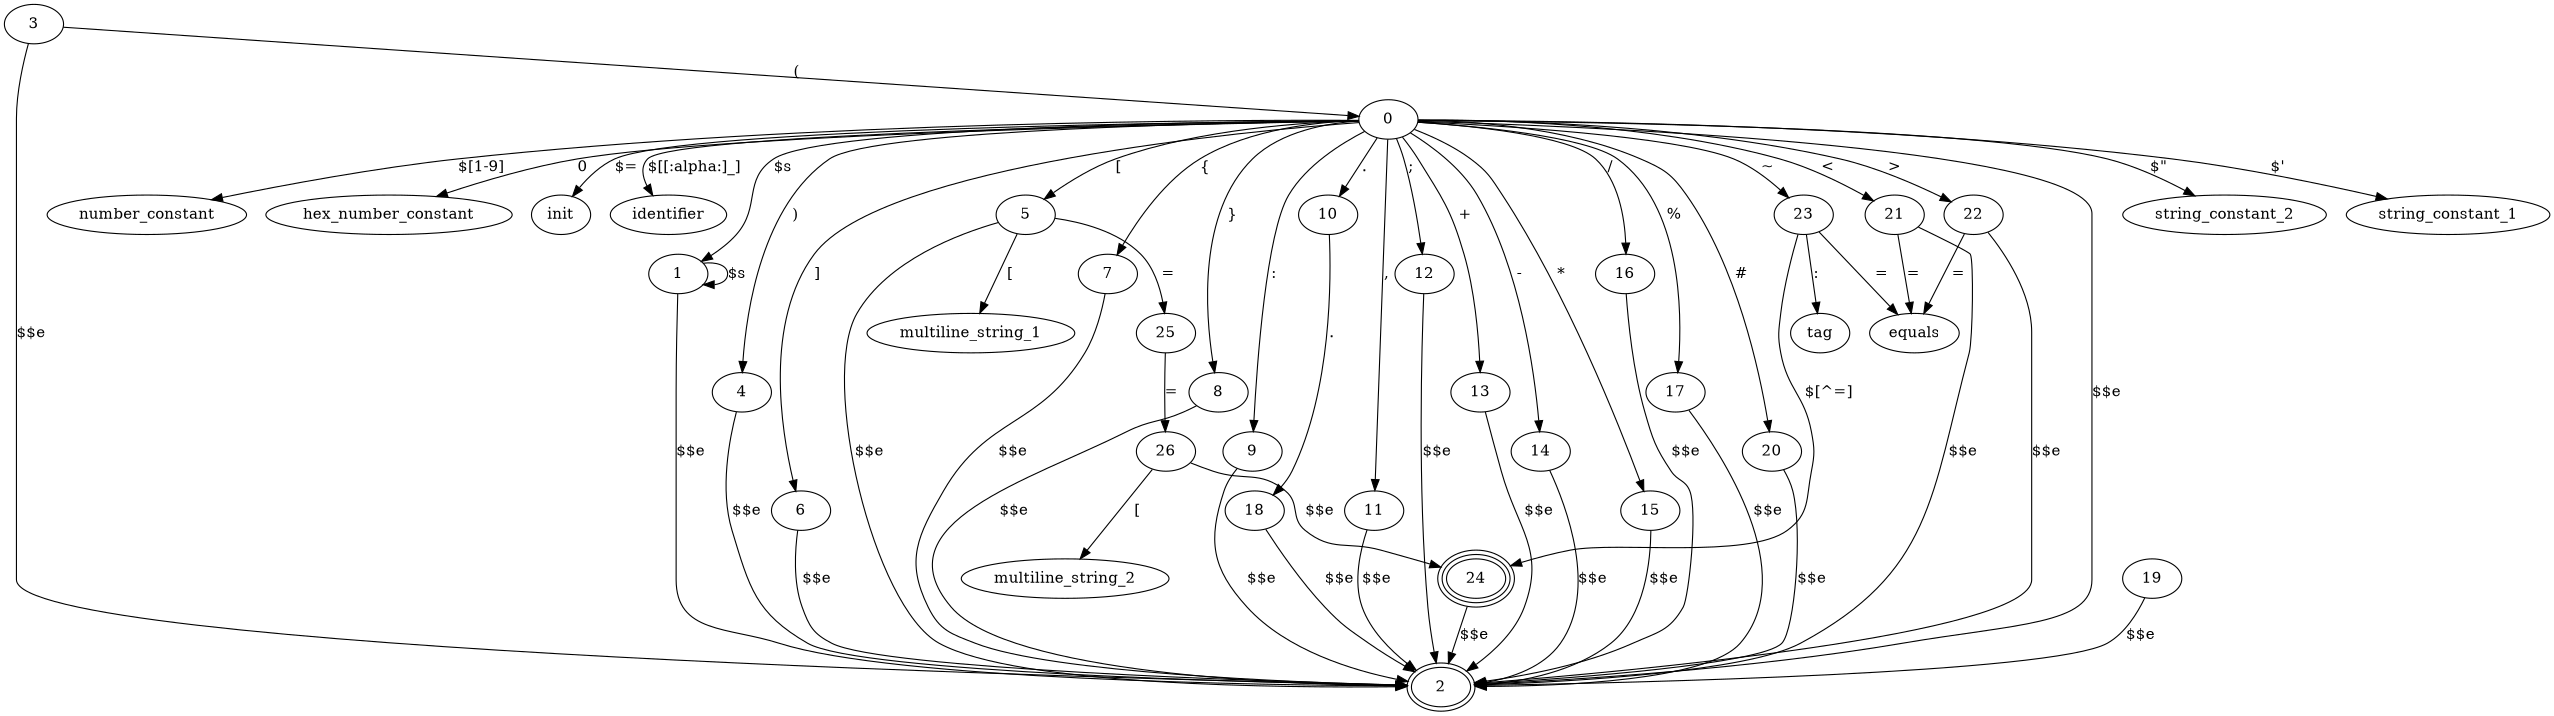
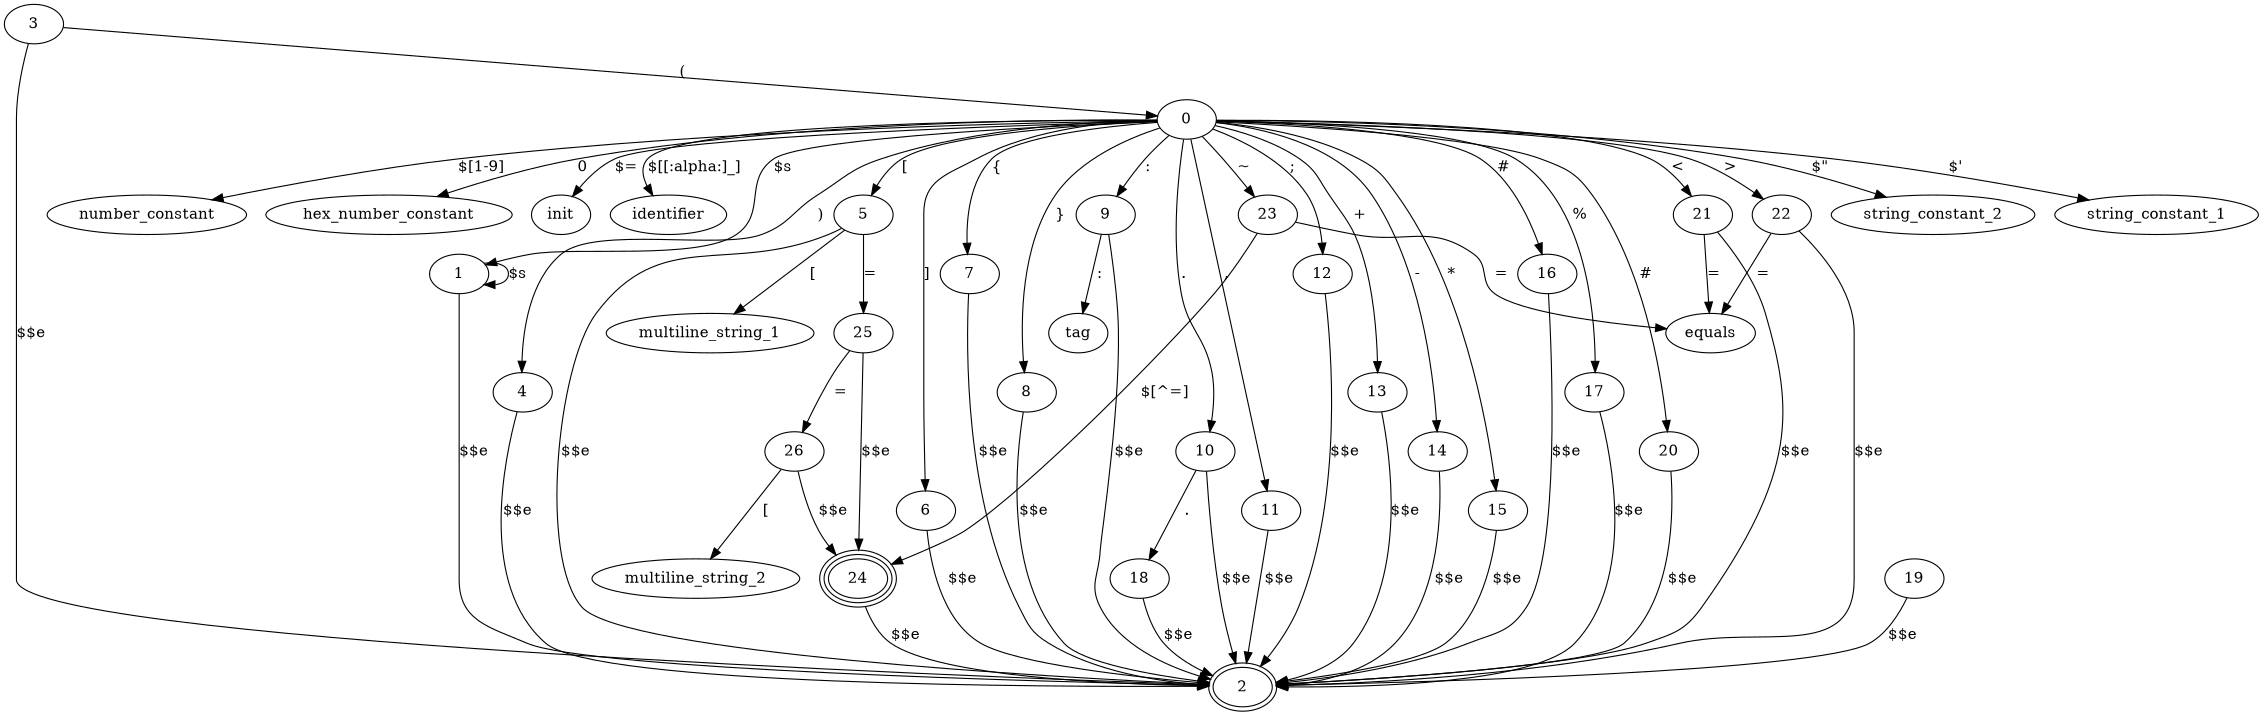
  digraph {
    2 [peripheries=2]
    24 [peripheries=3]
    0
    string_constant_2
    string_constant_1
    number_constant
    hex_number_constant
    init
    identifier
    1
    4
    5
    6
    7
    8
    9
    10
    11
    12
    13
    14
    15
    16
    17
    20
    21
    22
    23
    3
    multiline_string_1
    25
    tag
    18
    equals
    26
    19
    multiline_string_2
    24 -> 2 [label="$$e"]
    0 -> string_constant_2 [label="$\""]
    0 -> string_constant_1 [label="$\'"]
    0 -> number_constant [label="$[1-9]"]
    0 -> hex_number_constant [label=0]
    0 -> init [label="$\="]
    0 -> identifier [label="$[[:alpha:]\_]"]
    0 -> 1 [label="$\s"]
    0 -> 4 [label=")"]
    0 -> 5 [label="["]
    0 -> 6 [label="]"]
    0 -> 7 [label="{"]
    0 -> 8 [label="}"]
    0 -> 9 [label=":"]
    0 -> 10 [label="."]
    0 -> 11 [label=","]
    0 -> 12 [label=";"]
    0 -> 13 [label="+"]
    0 -> 14 [label="-"]
    0 -> 15 [label="*"]
-   0 -> 16 [label="/"]
+   0 -> 16 [label="#"]
    0 -> 17 [label="%"]
    0 -> 20 [label="#"]
    0 -> 21 [label="<"]
    0 -> 22 [label=">"]
    0 -> 23 [label="~"]
    1 -> 2 [label="$$e"]
    1 -> 1 [label="$\s"]
    4 -> 2 [label="$$e"]
    5 -> 2 [label="$$e"]
    5 -> multiline_string_1 [label="["]
    5 -> 25 [label="="]
    6 -> 2 [label="$$e"]
    7 -> 2 [label="$$e"]
    8 -> 2 [label="$$e"]
    9 -> 2 [label="$$e"]
-   23 -> tag [label=":"]
-   0 -> 2 [label="$$e"]
+   9 -> tag [label=":"]
+   10 -> 2 [label="$$e"]
    10 -> 18 [label="."]
    11 -> 2 [label="$$e"]
    12 -> 2 [label="$$e"]
    13 -> 2 [label="$$e"]
    14 -> 2 [label="$$e"]
    15 -> 2 [label="$$e"]
    16 -> 2 [label="$$e"]
    17 -> 2 [label="$$e"]
    20 -> 2 [label="$$e"]
    21 -> 2 [label="$$e"]
    21 -> equals [label="="]
    22 -> 2 [label="$$e"]
    22 -> equals [label="="]
    23 -> 24 [label="$[^\=]"]
    23 -> equals [label="="]
    3 -> 2 [label="$$e"]
    3 -> 0 [label="("]
+   25 -> 24 [label="$$e"]
    25 -> 26 [label="="]
    18 -> 2 [label="$$e"]
    26 -> 24 [label="$$e"]
    26 -> multiline_string_2 [label="["]
    19 -> 2 [label="$$e"]
  }
